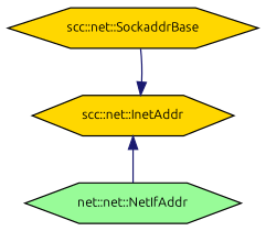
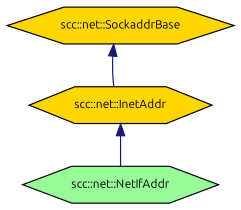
  digraph {
    fontname=Ubuntu
    node [color=black fillcolor=gold fontname=Ubuntu fontsize=10 shape=hexagon style=filled]
    edge [color=midnightblue dir=back fontname=Ubuntu fontsize=10 labelfontname=Helvetica labelfontsize=10 style=solid]
    n1 [fontcolor=black height=0.2 label="scc::net::SockaddrBase" width=0.4]
    n2 [height=0.2 label="scc::net::InetAddr" width=0.4]
-   n3 [fillcolor=palegreen height=0.2 label="net::net::NetIfAddr" width=0.4]
-   n2 -> n1
+   n3 [fillcolor=palegreen height=0.2 label="scc::net::NetIfAddr" width=0.4]
+   n1 -> n2
    n2 -> n3
  }
